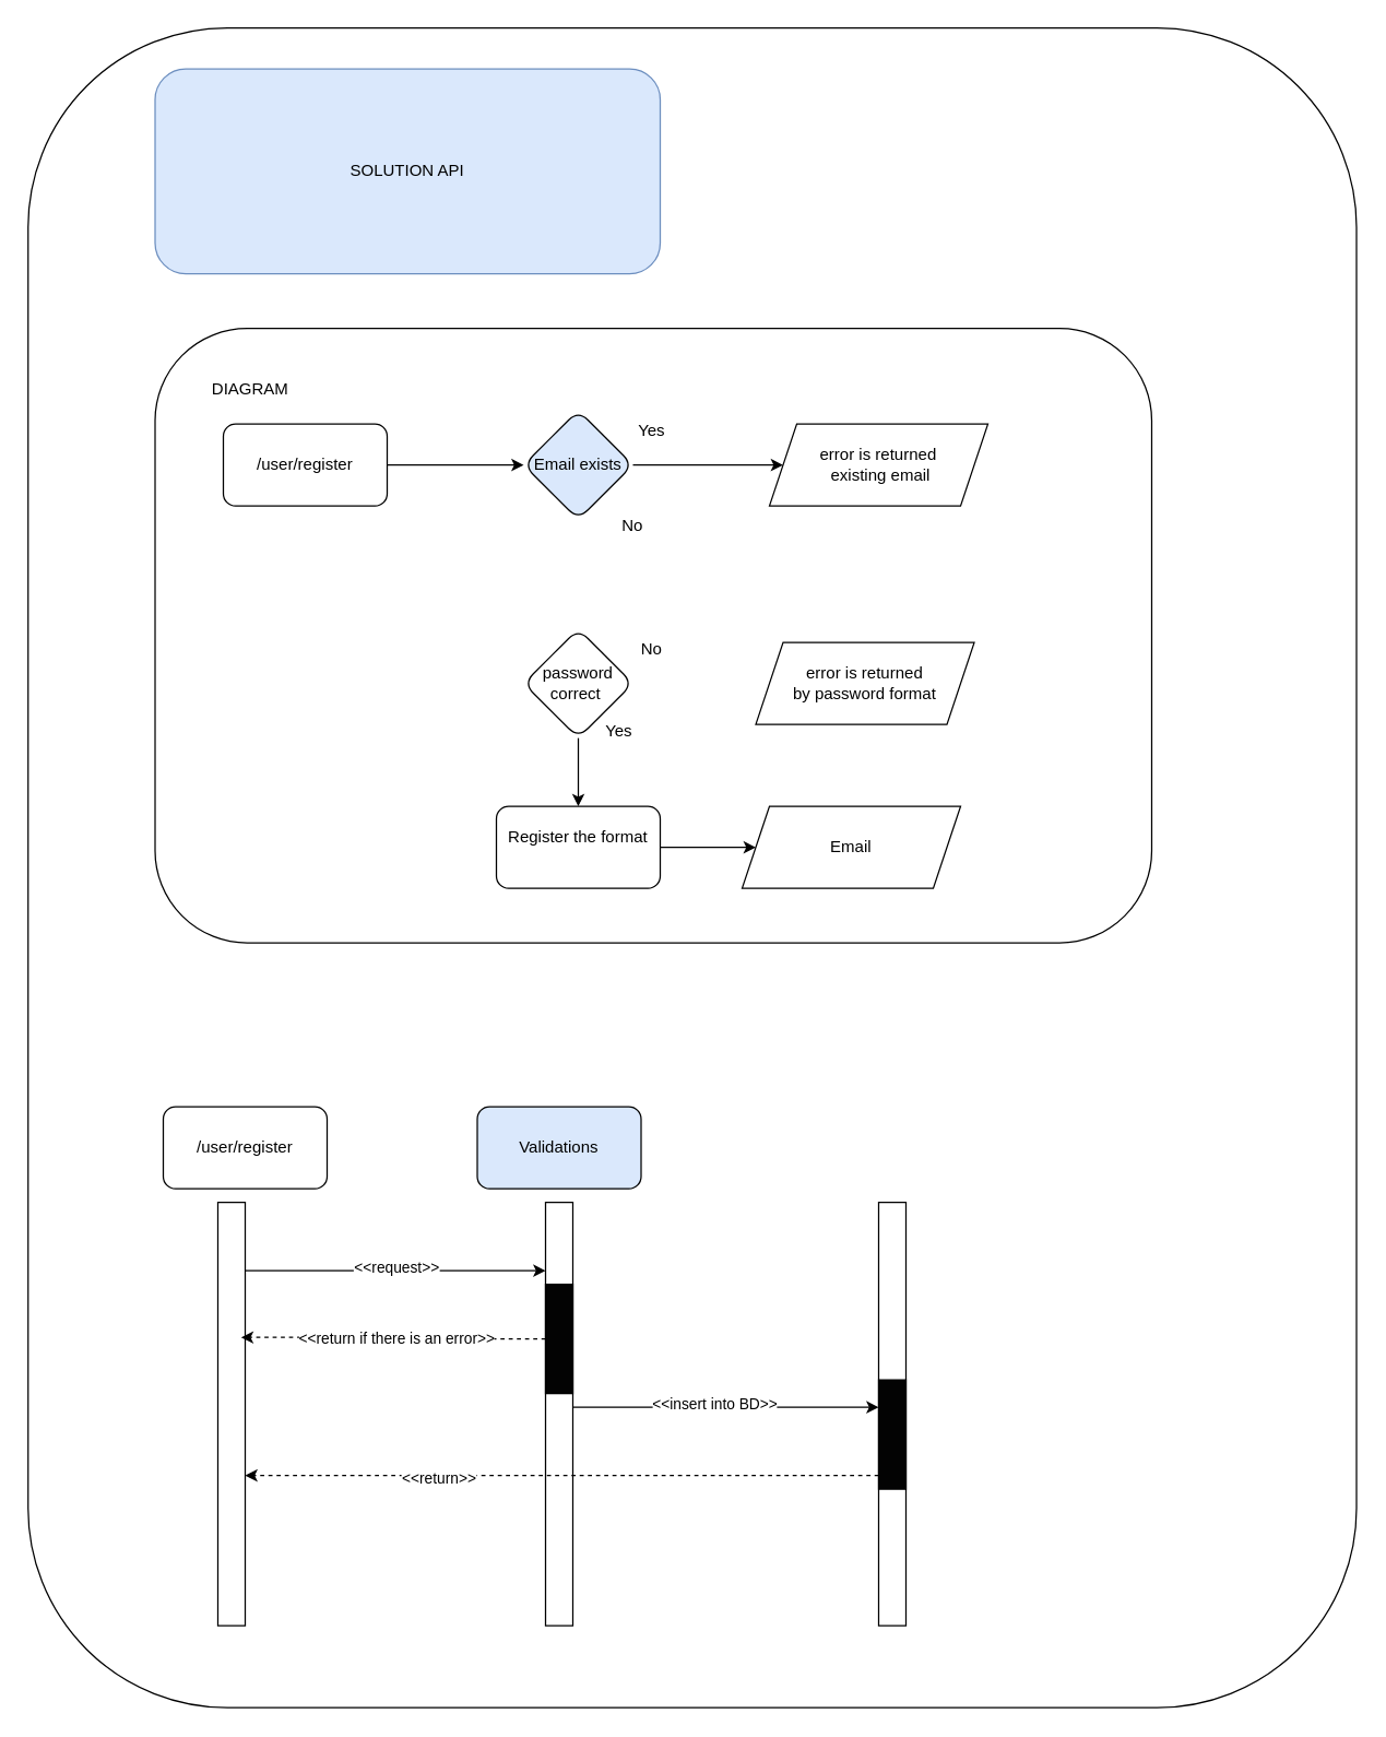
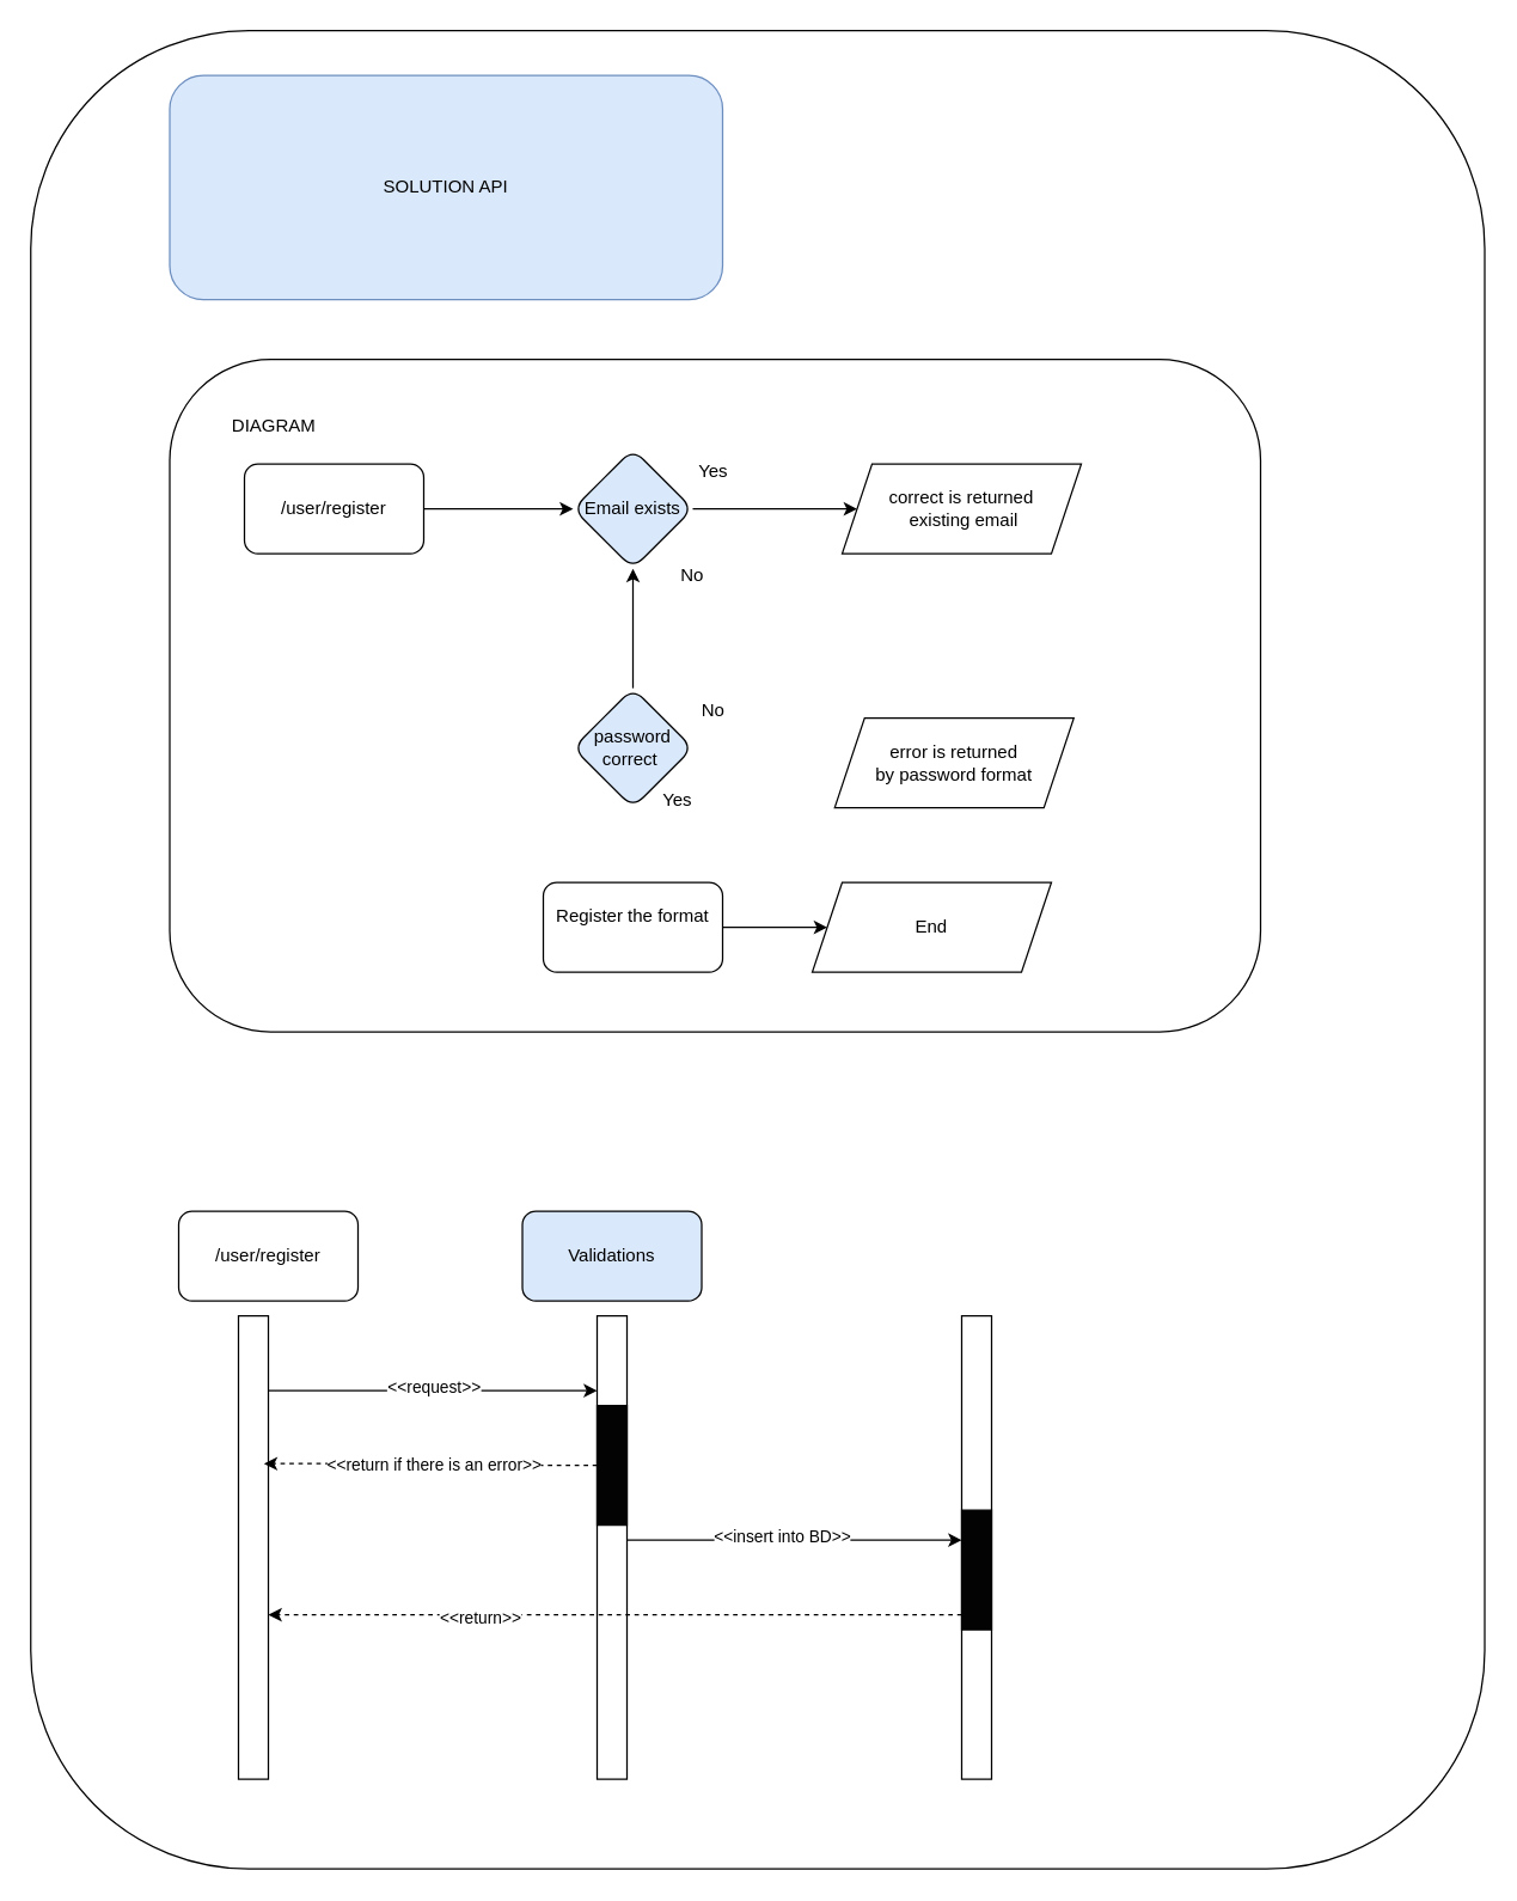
  <mxCell id="0" />
  <mxCell id="1" parent="0" />
  <mxCell id="2" value="" style="rounded=1;whiteSpace=wrap;html=1;" parent="1" vertex="1"><mxGeometry x="20" y="20" width="973" height="1230" as="geometry" /></mxCell>
  <mxCell id="3" value="" style="rounded=1;whiteSpace=wrap;html=1;" parent="1" vertex="1"><mxGeometry x="113" y="240" width="730" height="450" as="geometry" /></mxCell>
  <mxCell id="4" value="" style="edgeStyle=orthogonalEdgeStyle;rounded=0;orthogonalLoop=1;jettySize=auto;html=1;" parent="1" source="5" target="8" edge="1"><mxGeometry relative="1" as="geometry" /></mxCell>
  <mxCell id="5" value="/user/register" style="rounded=1;whiteSpace=wrap;html=1;" parent="1" vertex="1"><mxGeometry x="163" y="310" width="120" height="60" as="geometry" /></mxCell>
  <mxCell id="6" value="DIAGRAM" style="text;html=1;align=center;verticalAlign=middle;whiteSpace=wrap;rounded=0;" parent="1" vertex="1"><mxGeometry x="153" y="270" width="60" height="30" as="geometry" /></mxCell>
  <mxCell id="7" value="" style="edgeStyle=orthogonalEdgeStyle;rounded=0;orthogonalLoop=1;jettySize=auto;html=1;" parent="1" source="8" target="9" edge="1"><mxGeometry relative="1" as="geometry" /></mxCell>
  <mxCell id="8" value="Email exists" style="rhombus;whiteSpace=wrap;html=1;rounded=1;fillColor=#dae8fc;" parent="1" vertex="1"><mxGeometry x="383" y="300" width="80" height="80" as="geometry" /></mxCell>
- <mxCell id="9" value="&lt;div&gt;error is returned&lt;/div&gt;&lt;div&gt;&amp;nbsp;existing email&lt;/div&gt;" style="shape=parallelogram;perimeter=parallelogramPerimeter;whiteSpace=wrap;html=1;fixedSize=1;" parent="1" vertex="1"><mxGeometry x="563" y="310" width="160" height="60" as="geometry" /></mxCell>
- <mxCell id="10" value="" style="edgeStyle=orthogonalEdgeStyle;rounded=0;orthogonalLoop=1;jettySize=auto;html=1;" parent="1" source="11" target="14" edge="1"><mxGeometry relative="1" as="geometry" /></mxCell>
- <mxCell id="11" value="password correct&amp;nbsp;" style="rhombus;whiteSpace=wrap;html=1;rounded=1;" parent="1" vertex="1"><mxGeometry x="383" y="460" width="80" height="80" as="geometry" /></mxCell>
- <mxCell id="12" value="&lt;div&gt;error is returned&lt;/div&gt;&lt;div&gt;by password format&lt;/div&gt;" style="shape=parallelogram;perimeter=parallelogramPerimeter;whiteSpace=wrap;html=1;fixedSize=1;" parent="1" vertex="1"><mxGeometry y="470" width="160" height="60" as="geometry" x="553" /></mxCell>
+ <mxCell id="9" value="&lt;div&gt;correct is returned&lt;/div&gt;&lt;div&gt;&amp;nbsp;existing email&lt;/div&gt;" style="shape=parallelogram;perimeter=parallelogramPerimeter;whiteSpace=wrap;html=1;fixedSize=1;" parent="1" vertex="1"><mxGeometry x="563" y="310" width="160" height="60" as="geometry" /></mxCell>
+ <mxCell id="10" value="" style="edgeStyle=orthogonalEdgeStyle;rounded=0;orthogonalLoop=1;jettySize=auto;html=1;" parent="1" source="11" target="8" edge="1"><mxGeometry relative="1" as="geometry" /></mxCell>
+ <mxCell id="11" value="password correct&amp;nbsp;" style="rhombus;whiteSpace=wrap;html=1;rounded=1;fillColor=#dae8fc;" parent="1" vertex="1"><mxGeometry x="383" y="460" width="80" height="80" as="geometry" /></mxCell>
+ <mxCell id="12" value="&lt;div&gt;error is returned&lt;/div&gt;&lt;div&gt;by password format&lt;/div&gt;" style="shape=parallelogram;perimeter=parallelogramPerimeter;whiteSpace=wrap;html=1;fixedSize=1;" parent="1" vertex="1"><mxGeometry x="558" y="480" width="160" height="60" as="geometry" /></mxCell>
  <mxCell id="13" value="" style="edgeStyle=orthogonalEdgeStyle;rounded=0;orthogonalLoop=1;jettySize=auto;html=1;" parent="1" source="14" target="15" edge="1"><mxGeometry relative="1" as="geometry" /></mxCell>
  <mxCell id="14" value="&lt;div&gt;Register the format&lt;/div&gt;&lt;div&gt;&lt;br&gt;&lt;/div&gt;" style="whiteSpace=wrap;html=1;rounded=1;" parent="1" vertex="1"><mxGeometry x="363" y="590" width="120" height="60" as="geometry" /></mxCell>
- <mxCell id="15" value="Email" style="shape=parallelogram;perimeter=parallelogramPerimeter;whiteSpace=wrap;html=1;fixedSize=1;" parent="1" vertex="1"><mxGeometry x="543" y="590" width="160" height="60" as="geometry" /></mxCell>
+ <mxCell id="15" value="End" style="shape=parallelogram;perimeter=parallelogramPerimeter;whiteSpace=wrap;html=1;fixedSize=1;" parent="1" vertex="1"><mxGeometry x="543" y="590" width="160" height="60" as="geometry" /></mxCell>
  <mxCell id="16" value="Yes" style="text;html=1;align=center;verticalAlign=middle;whiteSpace=wrap;rounded=0;" parent="1" vertex="1"><mxGeometry x="447" y="300" width="60" height="30" as="geometry" /></mxCell>
  <mxCell id="17" value="No" style="text;html=1;align=center;verticalAlign=middle;whiteSpace=wrap;rounded=0;" parent="1" vertex="1"><mxGeometry x="433" y="370" width="60" height="30" as="geometry" /></mxCell>
  <mxCell id="18" value="Yes" style="text;html=1;align=center;verticalAlign=middle;whiteSpace=wrap;rounded=0;" parent="1" vertex="1"><mxGeometry x="423" y="520" width="60" height="30" as="geometry" /></mxCell>
  <mxCell id="19" value="No" style="text;html=1;align=center;verticalAlign=middle;whiteSpace=wrap;rounded=0;" parent="1" vertex="1"><mxGeometry x="447" y="460" width="60" height="30" as="geometry" /></mxCell>
  <mxCell id="20" value="" style="edgeStyle=orthogonalEdgeStyle;rounded=0;orthogonalLoop=1;jettySize=auto;html=1;" parent="1" source="22" target="25" edge="1"><mxGeometry relative="1" as="geometry"><Array as="points"><mxPoint x="339" y="930" /><mxPoint x="339" y="930" /></Array></mxGeometry></mxCell>
  <mxCell id="21" value="&amp;lt;&amp;lt;request&amp;gt;&amp;gt;" style="edgeLabel;html=1;align=center;verticalAlign=middle;resizable=0;points=[];" parent="20" vertex="1" connectable="0"><mxGeometry x="-0.167" y="3" relative="1" as="geometry"><mxPoint x="18" as="offset" /></mxGeometry></mxCell>
  <mxCell id="22" value="" style="rounded=0;whiteSpace=wrap;html=1;" parent="1" vertex="1"><mxGeometry x="159" y="880" width="20" height="310" as="geometry" /></mxCell>
  <mxCell id="23" value="" style="edgeStyle=orthogonalEdgeStyle;rounded=0;orthogonalLoop=1;jettySize=auto;html=1;" parent="1" source="25" target="26" edge="1"><mxGeometry relative="1" as="geometry"><Array as="points"><mxPoint x="479" y="1030" /><mxPoint x="479" y="1030" /></Array></mxGeometry></mxCell>
  <mxCell id="24" value="&amp;lt;&amp;lt;insert into BD&amp;gt;&amp;gt;" style="edgeLabel;html=1;align=center;verticalAlign=middle;resizable=0;points=[];" parent="23" vertex="1" connectable="0"><mxGeometry x="-0.083" y="3" relative="1" as="geometry"><mxPoint as="offset" /></mxGeometry></mxCell>
  <mxCell id="25" value="" style="rounded=0;whiteSpace=wrap;html=1;" parent="1" vertex="1"><mxGeometry x="399" y="880" width="20" height="310" as="geometry" /></mxCell>
  <mxCell id="26" value="" style="rounded=0;whiteSpace=wrap;html=1;" parent="1" vertex="1"><mxGeometry x="643" y="880" width="20" height="310" as="geometry" /></mxCell>
  <mxCell id="27" value="/user/register" style="rounded=1;whiteSpace=wrap;html=1;" parent="1" vertex="1"><mxGeometry x="119" y="810" width="120" height="60" as="geometry" /></mxCell>
  <mxCell id="28" value="Validations" style="rounded=1;whiteSpace=wrap;html=1;fillColor=#dae8fc;" parent="1" vertex="1"><mxGeometry x="349" y="810" width="120" height="60" as="geometry" /></mxCell>
  <mxCell id="29" value="" style="rounded=0;whiteSpace=wrap;html=1;fillColor=#030303;" parent="1" vertex="1"><mxGeometry x="399" y="940" width="20" height="80" as="geometry" /></mxCell>
  <mxCell id="30" style="edgeStyle=orthogonalEdgeStyle;rounded=0;orthogonalLoop=1;jettySize=auto;html=1;dashed=1;" parent="1" source="32" target="22" edge="1"><mxGeometry relative="1" as="geometry"><Array as="points"><mxPoint x="489" y="1080" /><mxPoint x="489" y="1080" /></Array></mxGeometry></mxCell>
  <mxCell id="31" value="&amp;lt;&amp;lt;return&amp;gt;&amp;gt;" style="edgeLabel;html=1;align=center;verticalAlign=middle;resizable=0;points=[];" parent="30" vertex="1" connectable="0"><mxGeometry x="0.392" y="1" relative="1" as="geometry"><mxPoint as="offset" /></mxGeometry></mxCell>
  <mxCell id="32" value="" style="rounded=0;whiteSpace=wrap;html=1;fillColor=#030303;" parent="1" vertex="1"><mxGeometry x="643" y="1010" width="20" height="80" as="geometry" /></mxCell>
  <mxCell id="33" style="edgeStyle=orthogonalEdgeStyle;rounded=0;orthogonalLoop=1;jettySize=auto;html=1;entryX=0.85;entryY=0.319;entryDx=0;entryDy=0;entryPerimeter=0;dashed=1;" parent="1" source="29" target="22" edge="1"><mxGeometry relative="1" as="geometry"><Array as="points"><mxPoint x="339" y="980" /><mxPoint x="339" y="979" /></Array></mxGeometry></mxCell>
  <mxCell id="34" value="&amp;lt;&amp;lt;return if there is an error&amp;gt;&amp;gt;" style="edgeLabel;html=1;align=center;verticalAlign=middle;resizable=0;points=[];" parent="33" vertex="1" connectable="0"><mxGeometry x="0.21" y="1" relative="1" as="geometry"><mxPoint x="25" as="offset" /></mxGeometry></mxCell>
  <mxCell id="35" value="SOLUTION API" style="text;html=1;align=center;verticalAlign=middle;whiteSpace=wrap;rounded=1;fillColor=#dae8fc;strokeColor=#6c8ebf;" parent="1" vertex="1"><mxGeometry x="113" y="50" width="370" height="150" as="geometry" /></mxCell>
